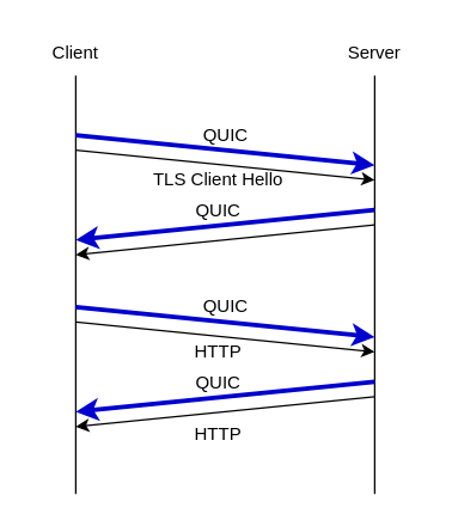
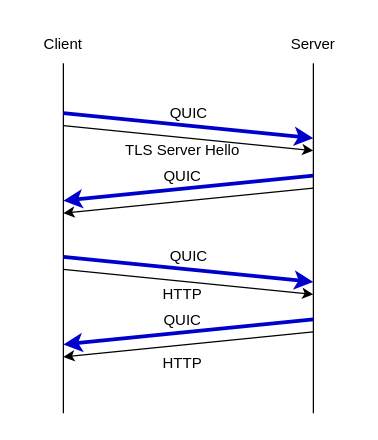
  <mxCell id="0" />
  <mxCell id="1" parent="0" />
  <mxCell id="2" value="" style="endArrow=none;html=1;rounded=0;labelBackgroundColor=none;fontColor=default;" edge="1" parent="1"><mxGeometry width="50" height="50" relative="1" as="geometry"><mxPoint x="50" y="330" as="sourcePoint" /><mxPoint x="50" y="50" as="targetPoint" /></mxGeometry></mxCell>
  <mxCell id="3" value="Client" style="text;html=1;strokeColor=none;fillColor=none;align=center;verticalAlign=middle;whiteSpace=wrap;rounded=0;labelBackgroundColor=none;" vertex="1" parent="1"><mxGeometry x="20" y="20" width="60" height="30" as="geometry" /></mxCell>
  <mxCell id="4" value="" style="endArrow=none;html=1;rounded=0;labelBackgroundColor=none;fontColor=default;" edge="1" parent="1"><mxGeometry width="50" height="50" relative="1" as="geometry"><mxPoint x="250" y="330" as="sourcePoint" /><mxPoint x="250" y="50" as="targetPoint" /></mxGeometry></mxCell>
  <mxCell id="5" value="Server" style="text;html=1;strokeColor=none;fillColor=none;align=center;verticalAlign=middle;whiteSpace=wrap;rounded=0;labelBackgroundColor=none;" vertex="1" parent="1"><mxGeometry x="220" y="20" width="60" height="30" as="geometry" /></mxCell>
  <mxCell id="6" value="" style="endArrow=classic;html=1;rounded=0;labelBackgroundColor=none;fontColor=default;" edge="1" parent="1"><mxGeometry width="50" height="50" relative="1" as="geometry"><mxPoint x="50" y="100" as="sourcePoint" /><mxPoint x="250" y="120" as="targetPoint" /></mxGeometry></mxCell>
  <mxCell id="7" value="" style="endArrow=classic;html=1;rounded=0;strokeWidth=3;labelBackgroundColor=none;fontColor=default;strokeColor=#0000CC;" edge="1" parent="1"><mxGeometry width="50" height="50" relative="1" as="geometry"><mxPoint x="50" y="90" as="sourcePoint" /><mxPoint x="250" y="110" as="targetPoint" /></mxGeometry></mxCell>
  <mxCell id="8" value="" style="endArrow=classic;html=1;rounded=0;labelBackgroundColor=none;fontColor=default;" edge="1" parent="1"><mxGeometry width="50" height="50" relative="1" as="geometry"><mxPoint x="250" y="150" as="sourcePoint" /><mxPoint x="50" y="170" as="targetPoint" /></mxGeometry></mxCell>
  <mxCell id="9" value="" style="endArrow=classic;html=1;rounded=0;strokeWidth=3;labelBackgroundColor=none;fontColor=default;strokeColor=#0000CC;" edge="1" parent="1"><mxGeometry width="50" height="50" relative="1" as="geometry"><mxPoint x="250" y="140" as="sourcePoint" /><mxPoint x="50" y="160" as="targetPoint" /></mxGeometry></mxCell>
  <mxCell id="10" value="QUIC" style="text;html=1;align=center;verticalAlign=middle;resizable=0;points=[];autosize=1;strokeColor=none;fillColor=none;" vertex="1" parent="1"><mxGeometry x="125" y="75" width="50" height="30" as="geometry" /></mxCell>
  <mxCell id="11" value="QUIC" style="text;html=1;align=center;verticalAlign=middle;resizable=0;points=[];autosize=1;strokeColor=none;fillColor=none;" vertex="1" parent="1"><mxGeometry x="120" y="126" width="50" height="30" as="geometry" /></mxCell>
- <mxCell id="12" value="TLS Client Hello" style="text;html=1;align=center;verticalAlign=middle;resizable=0;points=[];autosize=1;strokeColor=none;fillColor=none;" vertex="1" parent="1"><mxGeometry x="90" y="105" width="110" height="30" as="geometry" /></mxCell>
+ <mxCell id="12" value="TLS Server Hello" style="text;html=1;align=center;verticalAlign=middle;resizable=0;points=[];autosize=1;strokeColor=none;fillColor=none;" vertex="1" parent="1"><mxGeometry x="90" y="105" width="110" height="30" as="geometry" /></mxCell>
  <mxCell id="13" value="" style="endArrow=classic;html=1;rounded=0;labelBackgroundColor=none;fontColor=default;" edge="1" parent="1"><mxGeometry width="50" height="50" relative="1" as="geometry"><mxPoint x="50" y="215" as="sourcePoint" /><mxPoint x="250" y="235" as="targetPoint" /></mxGeometry></mxCell>
  <mxCell id="14" value="" style="endArrow=classic;html=1;rounded=0;strokeWidth=3;labelBackgroundColor=none;fontColor=default;strokeColor=#0000CC;" edge="1" parent="1"><mxGeometry width="50" height="50" relative="1" as="geometry"><mxPoint x="50" y="205" as="sourcePoint" /><mxPoint x="250" y="225" as="targetPoint" /></mxGeometry></mxCell>
  <mxCell id="15" value="" style="endArrow=classic;html=1;rounded=0;labelBackgroundColor=none;fontColor=default;" edge="1" parent="1"><mxGeometry width="50" height="50" relative="1" as="geometry"><mxPoint x="250" y="265" as="sourcePoint" /><mxPoint x="50" y="285" as="targetPoint" /></mxGeometry></mxCell>
  <mxCell id="16" value="" style="endArrow=classic;html=1;rounded=0;strokeWidth=3;labelBackgroundColor=none;fontColor=default;strokeColor=#0000CC;" edge="1" parent="1"><mxGeometry width="50" height="50" relative="1" as="geometry"><mxPoint x="250" y="255" as="sourcePoint" /><mxPoint x="50" y="275" as="targetPoint" /></mxGeometry></mxCell>
  <mxCell id="17" value="QUIC" style="text;html=1;align=center;verticalAlign=middle;resizable=0;points=[];autosize=1;strokeColor=none;fillColor=none;" vertex="1" parent="1"><mxGeometry x="125" y="190" width="50" height="30" as="geometry" /></mxCell>
  <mxCell id="18" value="QUIC" style="text;html=1;align=center;verticalAlign=middle;resizable=0;points=[];autosize=1;strokeColor=none;fillColor=none;" vertex="1" parent="1"><mxGeometry x="120" y="241" width="50" height="30" as="geometry" /></mxCell>
  <mxCell id="19" value="HTTP" style="text;html=1;align=center;verticalAlign=middle;resizable=0;points=[];autosize=1;strokeColor=none;fillColor=none;" vertex="1" parent="1"><mxGeometry x="120" y="220" width="50" height="30" as="geometry" /></mxCell>
  <mxCell id="20" value="HTTP" style="text;html=1;align=center;verticalAlign=middle;resizable=0;points=[];autosize=1;strokeColor=none;fillColor=none;" vertex="1" parent="1"><mxGeometry x="120" y="275" width="50" height="30" as="geometry" /></mxCell>
